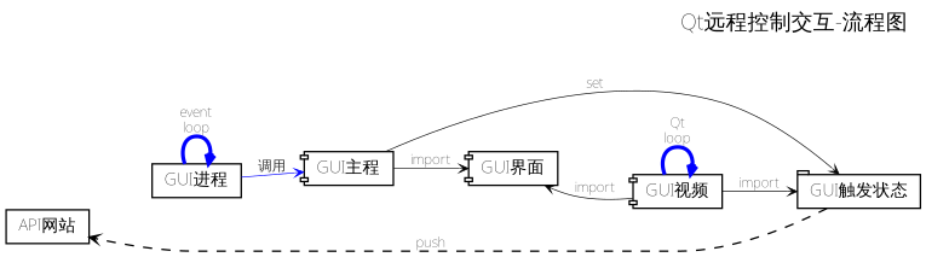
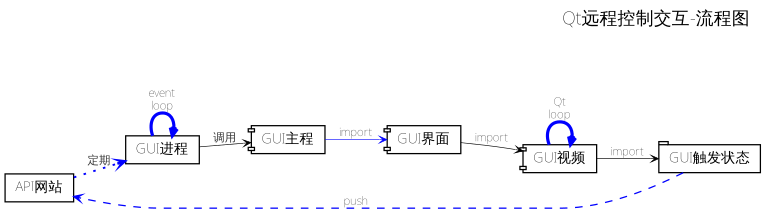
  digraph {
    fontname="Noto Sans S Chinese Thin"
    fontsize=14.0
    label="Qt远程控制交互-流程图"
    labeljust=r
    labelloc=t
    rankdir=LR
    ranksep=0.3
    node [fontname="Noto Sans S Chinese Thin" fontsize=11.0 shape=component]
    edge [arrowhead=vee arrowsize=0.6 arrowtail=none fontcolor="#333333" fontname="Noto Sans S Chinese Thin" fontsize=9.0 style="setlinewidth(0.5)"]
    n1 [height=0.3 label="API网站" shape=box]
    n2 [height=0.3 label="GUI进程" shape=box]
    n3 [height=0.3 label="GUI主程"]
    n4 [height=0.3 label="GUI触发状态" shape=tab]
    n5 [height=0.3 label="GUI界面"]
    n6 [height=0.3 label="GUI视频"]
+   n1 -> n2 [color=blue label="定期" style="dotted,setlinewidth(1.5)"]
    n2 -> n2 [color=blue label="event\nloop" style="setlinewidth(2.5)"]
-   n2 -> n3 [label="调用" color=blue]
-   n3 -> n4 [label=set]
-   n3 -> n5 [label=import]
-   n4 -> n1 [color=black label=push style=dashed]
-   n6 -> n5 [label=import]
+   n2 -> n3 [label="调用"]
+   n3 -> n5 [label=import color=blue]
+   n4 -> n1 [color=blue label=push style=dashed]
+   n5 -> n6 [label=import]
    n6 -> n4 [label=import]
    n6 -> n6 [color=blue label="Qt\nloop" style="setlinewidth(2.5)"]
  }
